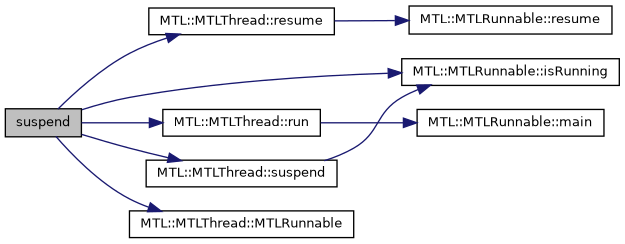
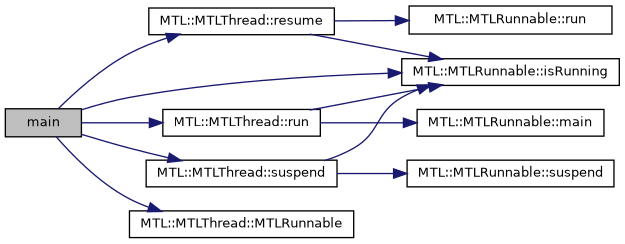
  digraph {
    rankdir=LR
    node [color=black fillcolor=white fontname=Helvetica fontsize=10 shape=record style=filled]
    edge [color=midnightblue fontname=Helvetica fontsize=10 labelfontname=Helvetica labelfontsize=10 style=solid]
-   n1 [fillcolor=grey75 fontcolor=black height=0.2 label=suspend width=0.4]
+   n1 [fillcolor=grey75 fontcolor=black height=0.2 label=main width=0.4]
    n2 [height=0.2 label="MTL::MTLRunnable::isRunning" width=0.4]
    n3 [height=0.2 label="MTL::MTLThread::MTLRunnable" width=0.4]
    n4 [height=0.2 label="MTL::MTLThread::resume" width=0.4]
    n5 [height=0.2 label="MTL::MTLThread::run" width=0.4]
    n6 [height=0.2 label="MTL::MTLThread::suspend" width=0.4]
-   n7 [height=0.2 label="MTL::MTLRunnable::resume" width=0.4]
+   n7 [height=0.2 label="MTL::MTLRunnable::run" width=0.4]
    n8 [height=0.2 label="MTL::MTLRunnable::main" width=0.4]
+   n9 [height=0.2 label="MTL::MTLRunnable::suspend" width=0.4]
    n1 -> n2
    n1 -> n3
    n1 -> n4
    n1 -> n5
    n1 -> n6
+   n4 -> n2
    n4 -> n7
+   n5 -> n2
    n5 -> n8
    n6 -> n2
+   n6 -> n9
  }
